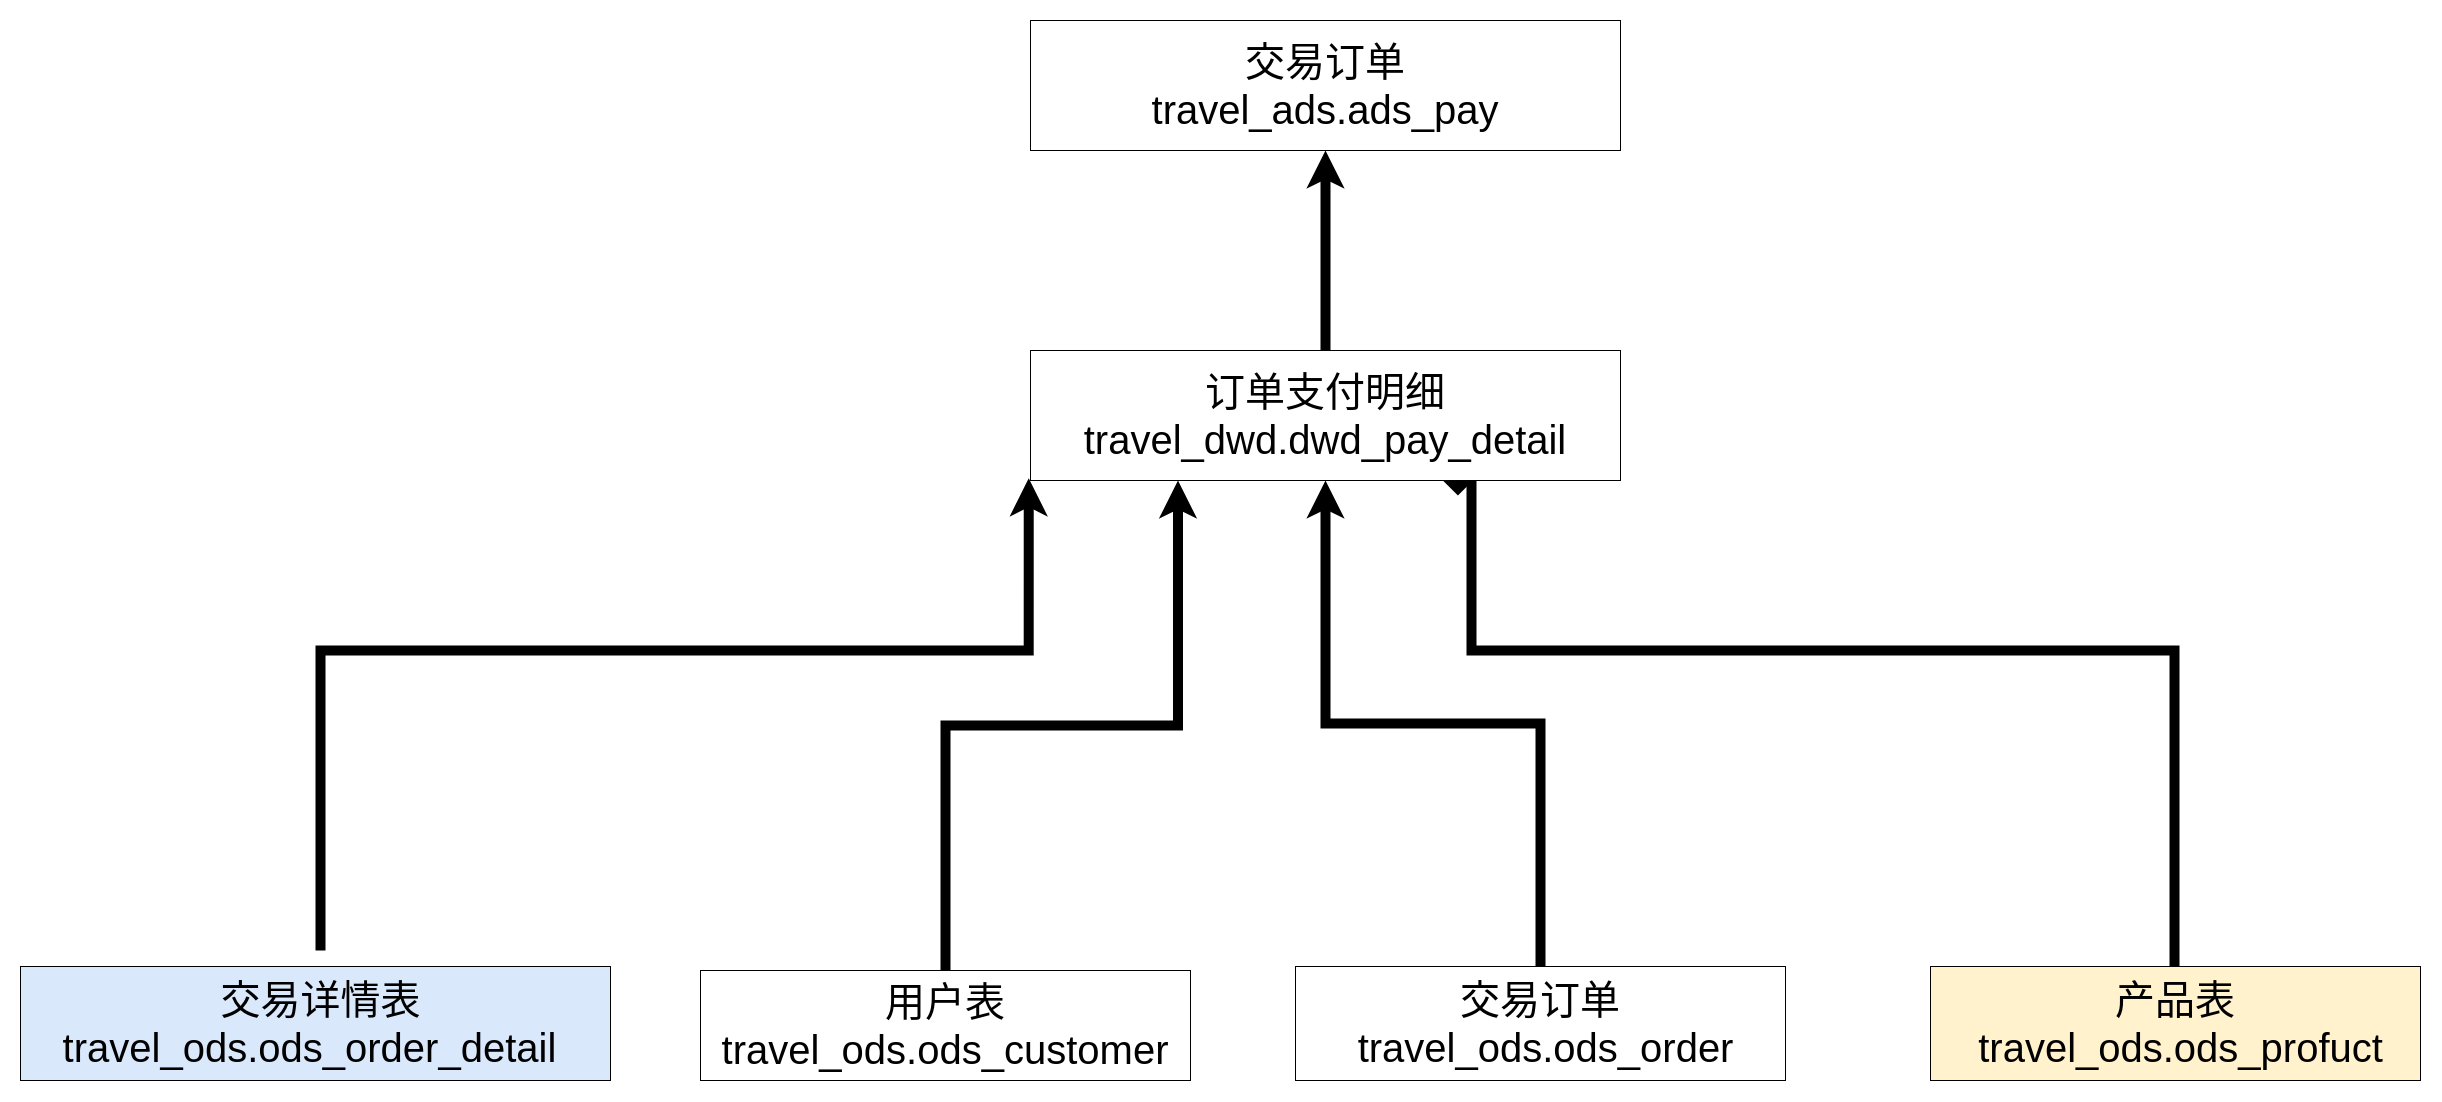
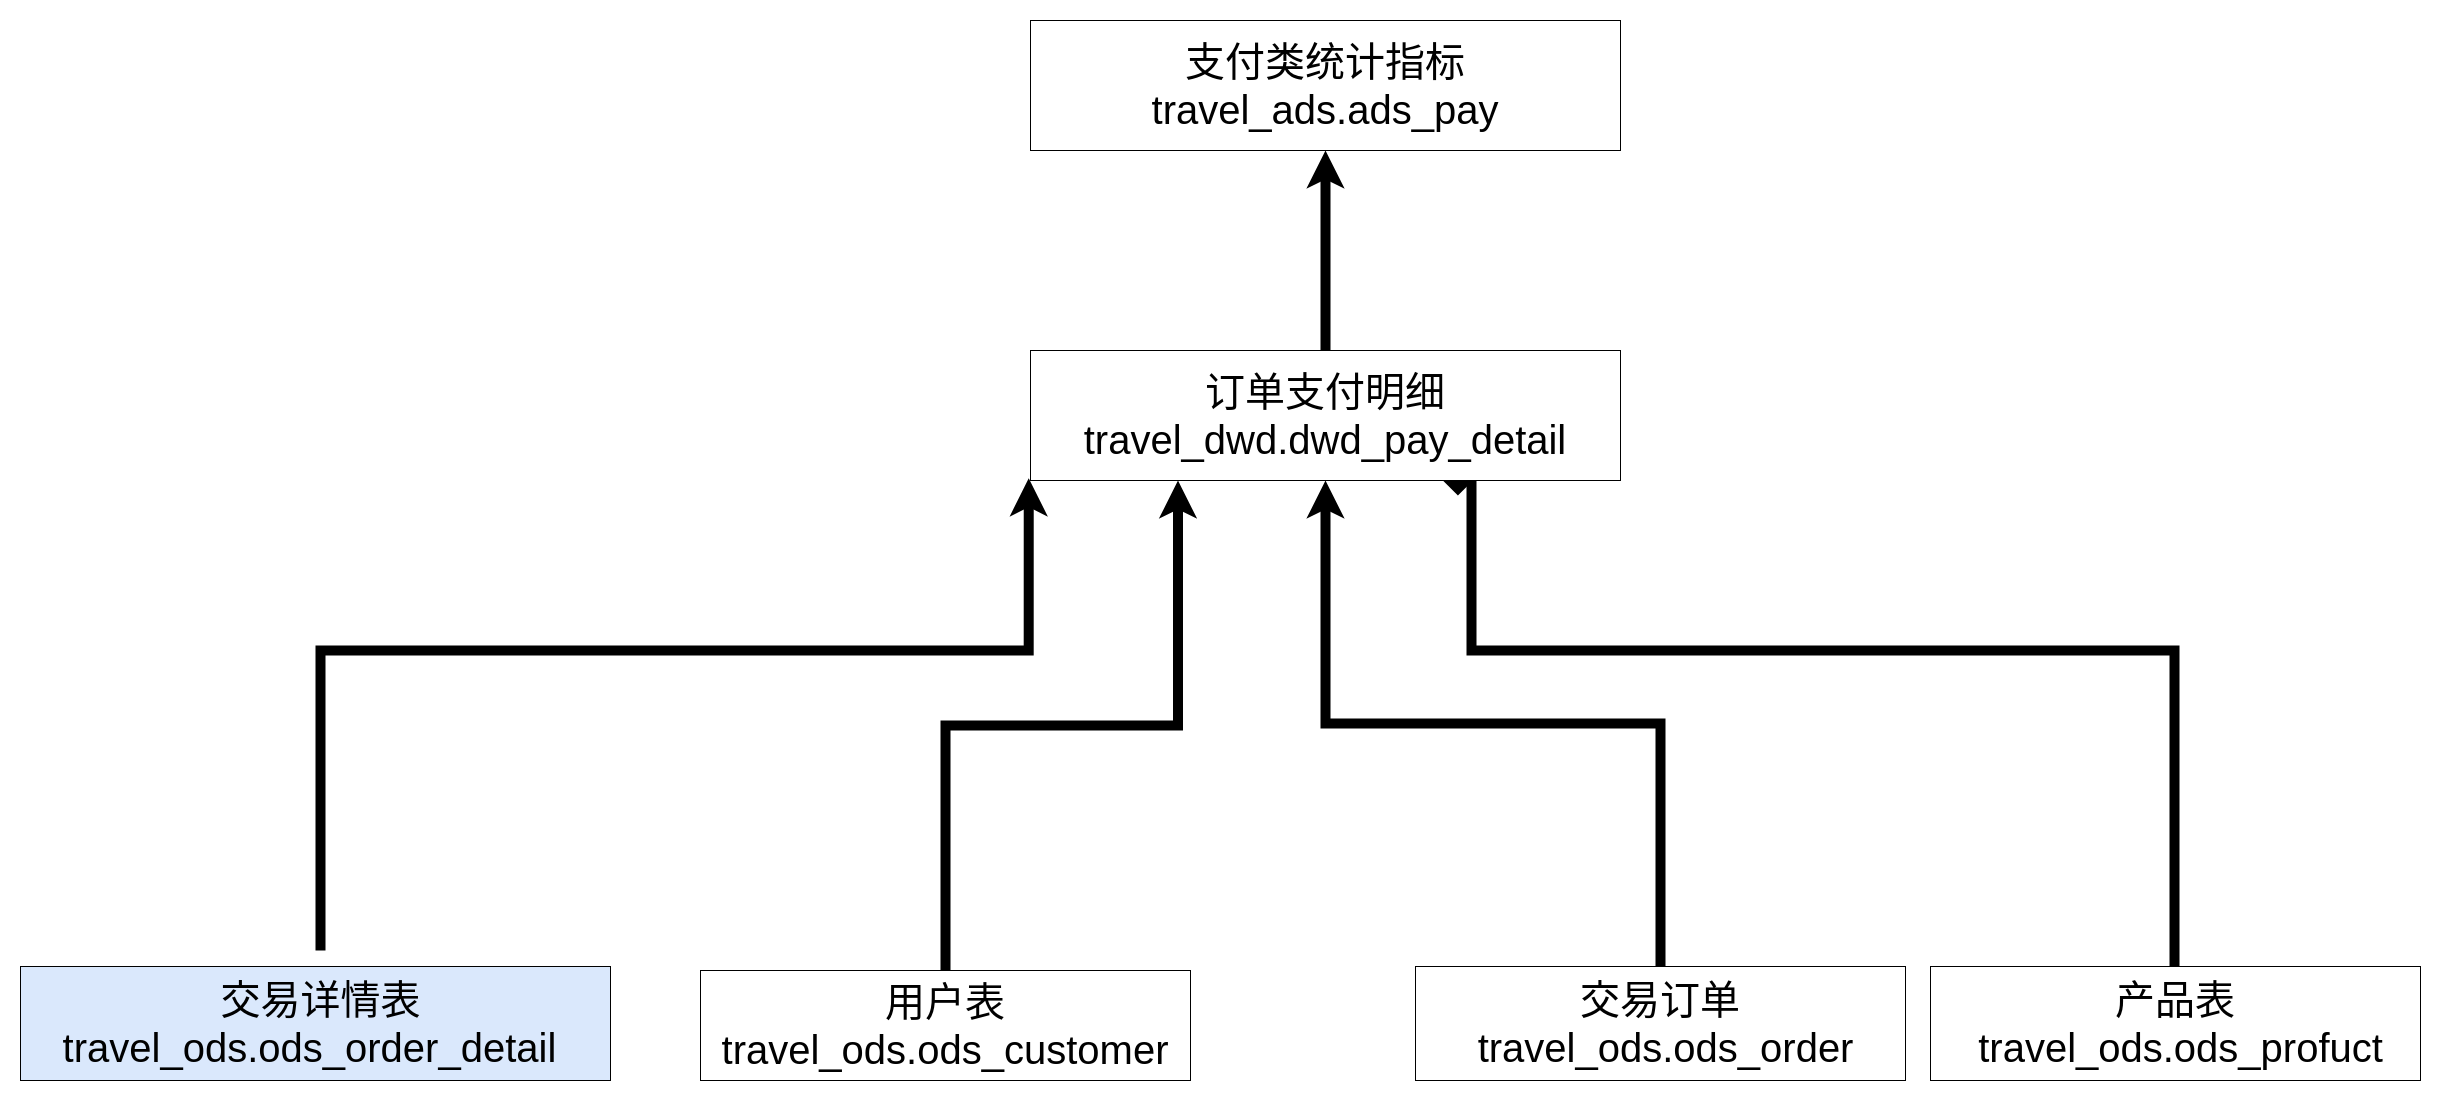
  <mxCell id="0" />
  <mxCell id="1" parent="0" />
  <mxCell id="2" style="edgeStyle=orthogonalEdgeStyle;rounded=0;orthogonalLoop=1;jettySize=auto;html=1;entryX=-0.003;entryY=0.983;entryDx=0;entryDy=0;entryPerimeter=0;strokeWidth=10;" edge="1" parent="1" target="11"><mxGeometry relative="1" as="geometry"><mxPoint x="320" y="950" as="sourcePoint" /><Array as="points"><mxPoint x="320" y="650" /><mxPoint x="1028" y="650" /></Array></mxGeometry></mxCell>
  <mxCell id="3" value="&lt;div&gt;&lt;font style=&quot;font-size: 40px&quot;&gt;&amp;nbsp;交易详情表&lt;/font&gt;&lt;/div&gt;&lt;div&gt;&lt;font style=&quot;font-size: 40px&quot;&gt;travel_ods.ods_order_detail&amp;nbsp;&lt;/font&gt;&lt;/div&gt;" style="rounded=0;whiteSpace=wrap;html=1;fillColor=#dae8fc;" parent="1" vertex="1"><mxGeometry x="20" y="966" width="590" height="114" as="geometry" /></mxCell>
  <mxCell id="4" style="edgeStyle=orthogonalEdgeStyle;rounded=0;orthogonalLoop=1;jettySize=auto;html=1;entryX=0.25;entryY=1;entryDx=0;entryDy=0;strokeWidth=10;" edge="1" parent="1" source="5" target="11"><mxGeometry relative="1" as="geometry" /></mxCell>
  <mxCell id="5" value="&lt;div&gt;&lt;font style=&quot;font-size: 40px&quot;&gt;用户表&lt;/font&gt;&lt;/div&gt;&lt;div&gt;&lt;font style=&quot;font-size: 40px&quot;&gt;&amp;nbsp;travel_ods.ods_customer&amp;nbsp;&lt;/font&gt;&lt;/div&gt;" style="rounded=0;whiteSpace=wrap;html=1;" parent="1" vertex="1"><mxGeometry x="700" y="970" width="490" height="110" as="geometry" /></mxCell>
  <mxCell id="6" style="edgeStyle=orthogonalEdgeStyle;rounded=0;orthogonalLoop=1;jettySize=auto;html=1;entryX=0.75;entryY=1;entryDx=0;entryDy=0;strokeWidth=10;endArrow=diamond;" edge="1" parent="1" source="7" target="11"><mxGeometry relative="1" as="geometry"><Array as="points"><mxPoint x="2174" y="650" /><mxPoint x="1471" y="650" /></Array></mxGeometry></mxCell>
- <mxCell id="7" value="&lt;div&gt;&lt;font style=&quot;font-size: 40px&quot;&gt;产品表&lt;/font&gt;&lt;/div&gt;&lt;div&gt;&lt;font style=&quot;font-size: 40px&quot;&gt;&amp;nbsp;travel_ods.ods_profuct&lt;/font&gt;&lt;/div&gt;" style="rounded=0;whiteSpace=wrap;html=1;fillColor=#fff2cc;" parent="1" vertex="1"><mxGeometry x="1930" y="966" width="490" height="114" as="geometry" /></mxCell>
+ <mxCell id="7" value="&lt;div&gt;&lt;font style=&quot;font-size: 40px&quot;&gt;产品表&lt;/font&gt;&lt;/div&gt;&lt;div&gt;&lt;font style=&quot;font-size: 40px&quot;&gt;&amp;nbsp;travel_ods.ods_profuct&lt;/font&gt;&lt;/div&gt;" style="rounded=0;whiteSpace=wrap;html=1;" parent="1" vertex="1"><mxGeometry x="1930" y="966" width="490" height="114" as="geometry" /></mxCell>
  <mxCell id="8" style="edgeStyle=orthogonalEdgeStyle;rounded=0;orthogonalLoop=1;jettySize=auto;html=1;strokeWidth=10;" edge="1" parent="1" source="9" target="11"><mxGeometry relative="1" as="geometry" /></mxCell>
- <mxCell id="9" value="&lt;div&gt;&lt;font style=&quot;font-size: 40px&quot;&gt;交易订单&lt;/font&gt;&lt;/div&gt;&lt;div&gt;&lt;font style=&quot;font-size: 40px&quot;&gt;&amp;nbsp;travel_ods.ods_order&lt;/font&gt;&lt;/div&gt;" style="rounded=0;whiteSpace=wrap;html=1;" parent="1" vertex="1"><mxGeometry x="1295" y="966" width="490" height="114" as="geometry" /></mxCell>
+ <mxCell id="9" value="&lt;div&gt;&lt;font style=&quot;font-size: 40px&quot;&gt;交易订单&lt;/font&gt;&lt;/div&gt;&lt;div&gt;&lt;font style=&quot;font-size: 40px&quot;&gt;&amp;nbsp;travel_ods.ods_order&lt;/font&gt;&lt;/div&gt;" style="rounded=0;whiteSpace=wrap;html=1;" parent="1" vertex="1"><mxGeometry x="1415" y="966" width="490" height="114" as="geometry" /></mxCell>
  <mxCell id="10" style="edgeStyle=orthogonalEdgeStyle;rounded=0;orthogonalLoop=1;jettySize=auto;html=1;entryX=0.5;entryY=1;entryDx=0;entryDy=0;strokeWidth=10;" edge="1" parent="1" source="11" target="12"><mxGeometry relative="1" as="geometry" /></mxCell>
  <mxCell id="11" value="&lt;font style=&quot;font-size: 40px&quot;&gt;订单支付明细&lt;br&gt;travel_dwd.dwd_pay_detail&lt;/font&gt;" style="rounded=0;whiteSpace=wrap;html=1;" vertex="1" parent="1"><mxGeometry x="1030" y="350" width="590" height="130" as="geometry" /></mxCell>
- <mxCell id="12" value="&lt;font style=&quot;font-size: 40px&quot;&gt;交易订单&lt;br&gt;travel_ads.ads_pay&lt;/font&gt;" style="rounded=0;whiteSpace=wrap;html=1;" vertex="1" parent="1"><mxGeometry x="1030" y="20" width="590" height="130" as="geometry" /></mxCell>
+ <mxCell id="12" value="&lt;font style=&quot;font-size: 40px&quot;&gt;支付类统计指标&lt;br&gt;travel_ads.ads_pay&lt;/font&gt;" style="rounded=0;whiteSpace=wrap;html=1;" vertex="1" parent="1"><mxGeometry x="1030" y="20" width="590" height="130" as="geometry" /></mxCell>
